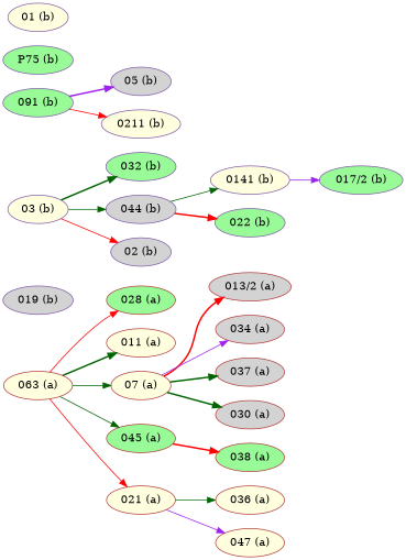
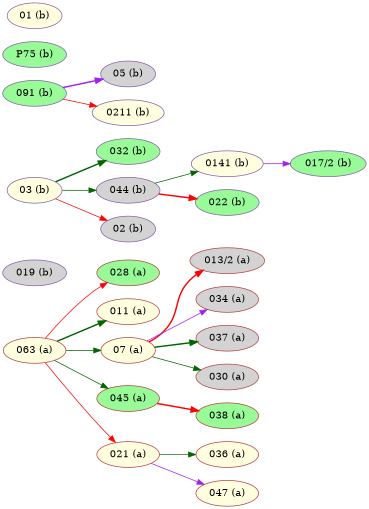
  strict digraph {
    rankdir=LR
    node [color="#b43f3f" fillcolor=lightyellow style=filled]
    edge [color=darkgreen style=solid]
    "038 (a)" [fillcolor=palegreen]
    "019 (b)" [color="#835da9" fillcolor=lightgrey]
    "032 (b)" [color="#835da9" fillcolor=palegreen]
    "028 (a)" [fillcolor=palegreen]
    "063 (a)"
    "011 (a)"
    "07 (a)"
    "045 (a)" [fillcolor=palegreen]
    "021 (a)"
    "013/2 (a)" [fillcolor=lightgrey]
    "034 (a)" [fillcolor=lightgrey]
    "037 (a)" [fillcolor=lightgrey]
    "030 (a)" [fillcolor=lightgrey]
    "036 (a)"
    "047 (a)"
    "091 (b)" [color="#835da9" fillcolor=palegreen]
    "05 (b)" [color="#835da9" fillcolor=lightgrey]
    "0211 (b)" [color="#835da9"]
    "044 (b)" [color="#835da9" fillcolor=lightgrey]
    "0141 (b)" [color="#835da9"]
    "022 (b)" [color="#835da9" fillcolor=palegreen]
    "017/2 (b)" [color="#835da9" fillcolor=palegreen]
    "03 (b)" [color="#835da9"]
    "02 (b)" [color="#835da9" fillcolor=lightgrey]
    "P75 (b)" [color="#835da9" fillcolor=palegreen]
    "01 (b)" [color="#835da9"]
    "063 (a)" -> "028 (a)" [color=red]
    "063 (a)" -> "011 (a)" [style=bold]
    "063 (a)" -> "07 (a)"
    "063 (a)" -> "045 (a)"
    "063 (a)" -> "021 (a)" [color=red]
    "07 (a)" -> "013/2 (a)" [color=red style=bold]
    "07 (a)" -> "034 (a)" [color=purple]
    "07 (a)" -> "037 (a)" [style=bold]
-   "07 (a)" -> "030 (a)" [style=bold]
+   "07 (a)" -> "030 (a)"
    "045 (a)" -> "038 (a)" [color=red style=bold]
    "021 (a)" -> "036 (a)"
    "021 (a)" -> "047 (a)" [color=purple]
    "091 (b)" -> "05 (b)" [color=purple style=bold]
    "091 (b)" -> "0211 (b)" [color=red]
    "044 (b)" -> "0141 (b)"
    "044 (b)" -> "022 (b)" [color=red style=bold]
    "0141 (b)" -> "017/2 (b)" [color=purple]
    "03 (b)" -> "032 (b)" [style=bold]
    "03 (b)" -> "044 (b)"
    "03 (b)" -> "02 (b)" [color=red]
  }
